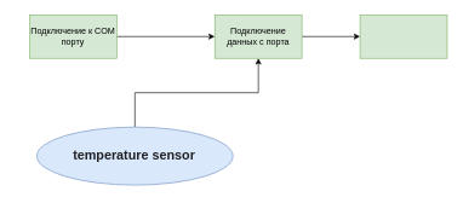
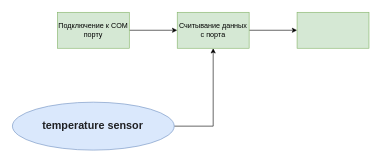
  <mxCell id="0" />
  <mxCell id="1" parent="0" />
  <mxCell id="2" value="" style="edgeStyle=orthogonalEdgeStyle;rounded=0;orthogonalLoop=1;jettySize=auto;html=1;" edge="1" parent="1" source="3" target="7"><mxGeometry relative="1" as="geometry" /></mxCell>
- <mxCell id="3" value="&lt;pre class=&quot;tw-data-text tw-text-large XcVN5d tw-ta&quot; id=&quot;tw-target-text&quot; dir=&quot;ltr&quot; style=&quot;font-family: inherit ; line-height: 36px ; border: none ; padding: 2px 0.14em 2px 0px ; position: relative ; margin-top: -2px ; margin-bottom: -2px ; resize: none ; overflow: hidden ; width: 270px ; overflow-wrap: break-word ; color: rgb(32 , 33 , 36)&quot;&gt;&lt;span class=&quot;Y2IQFc&quot; lang=&quot;en&quot;&gt;&lt;font style=&quot;font-size: 18px&quot;&gt;&lt;b&gt;temperature sensor&lt;/b&gt;&lt;/font&gt;&lt;/span&gt;&lt;/pre&gt;" style="ellipse;whiteSpace=wrap;html=1;align=center;fillColor=#dae8fc;strokeColor=#6c8ebf;" vertex="1" parent="1"><mxGeometry x="50" y="175" width="270" height="80" as="geometry" /></mxCell>
+ <mxCell id="3" value="&lt;pre class=&quot;tw-data-text tw-text-large XcVN5d tw-ta&quot; id=&quot;tw-target-text&quot; dir=&quot;ltr&quot; style=&quot;font-family: inherit ; line-height: 36px ; border: none ; padding: 2px 0.14em 2px 0px ; position: relative ; margin-top: -2px ; margin-bottom: -2px ; resize: none ; overflow: hidden ; width: 270px ; overflow-wrap: break-word ; color: rgb(32 , 33 , 36)&quot;&gt;&lt;span class=&quot;Y2IQFc&quot; lang=&quot;en&quot;&gt;&lt;font style=&quot;font-size: 18px&quot;&gt;&lt;b&gt;temperature sensor&lt;/b&gt;&lt;/font&gt;&lt;/span&gt;&lt;/pre&gt;" style="ellipse;whiteSpace=wrap;html=1;align=center;fillColor=#dae8fc;strokeColor=#6c8ebf;" vertex="1" parent="1"><mxGeometry x="20" y="170" width="270" height="80" as="geometry" /></mxCell>
  <mxCell id="4" value="" style="edgeStyle=orthogonalEdgeStyle;rounded=0;orthogonalLoop=1;jettySize=auto;html=1;" edge="1" parent="1" source="5" target="7"><mxGeometry relative="1" as="geometry" /></mxCell>
- <mxCell id="5" value="Подключение к COM порту&lt;br&gt;" style="whiteSpace=wrap;html=1;strokeColor=#82b366;fillColor=#d5e8d4;" vertex="1" parent="1"><mxGeometry x="40" y="20" width="120" height="60" as="geometry" /></mxCell>
+ <mxCell id="5" value="Подключение к COM порту&lt;br&gt;" style="whiteSpace=wrap;html=1;strokeColor=#82b366;fillColor=#d5e8d4;" vertex="1" parent="1"><mxGeometry x="95" y="20" width="120" height="60" as="geometry" /></mxCell>
  <mxCell id="6" value="" style="edgeStyle=orthogonalEdgeStyle;rounded=0;orthogonalLoop=1;jettySize=auto;html=1;" edge="1" parent="1" source="7" target="8"><mxGeometry relative="1" as="geometry" /></mxCell>
- <mxCell id="7" value="Подключение данных с порта" style="whiteSpace=wrap;html=1;strokeColor=#82b366;fillColor=#d5e8d4;" vertex="1" parent="1"><mxGeometry x="295" y="20" width="120" height="60" as="geometry" /></mxCell>
+ <mxCell id="7" value="Считывание данных с порта" style="whiteSpace=wrap;html=1;strokeColor=#82b366;fillColor=#d5e8d4;" vertex="1" parent="1"><mxGeometry x="295" y="20" width="120" height="60" as="geometry" /></mxCell>
  <mxCell id="8" value="" style="whiteSpace=wrap;html=1;strokeColor=#82b366;fillColor=#d5e8d4;" vertex="1" parent="1"><mxGeometry x="495" y="20" width="120" height="60" as="geometry" /></mxCell>
